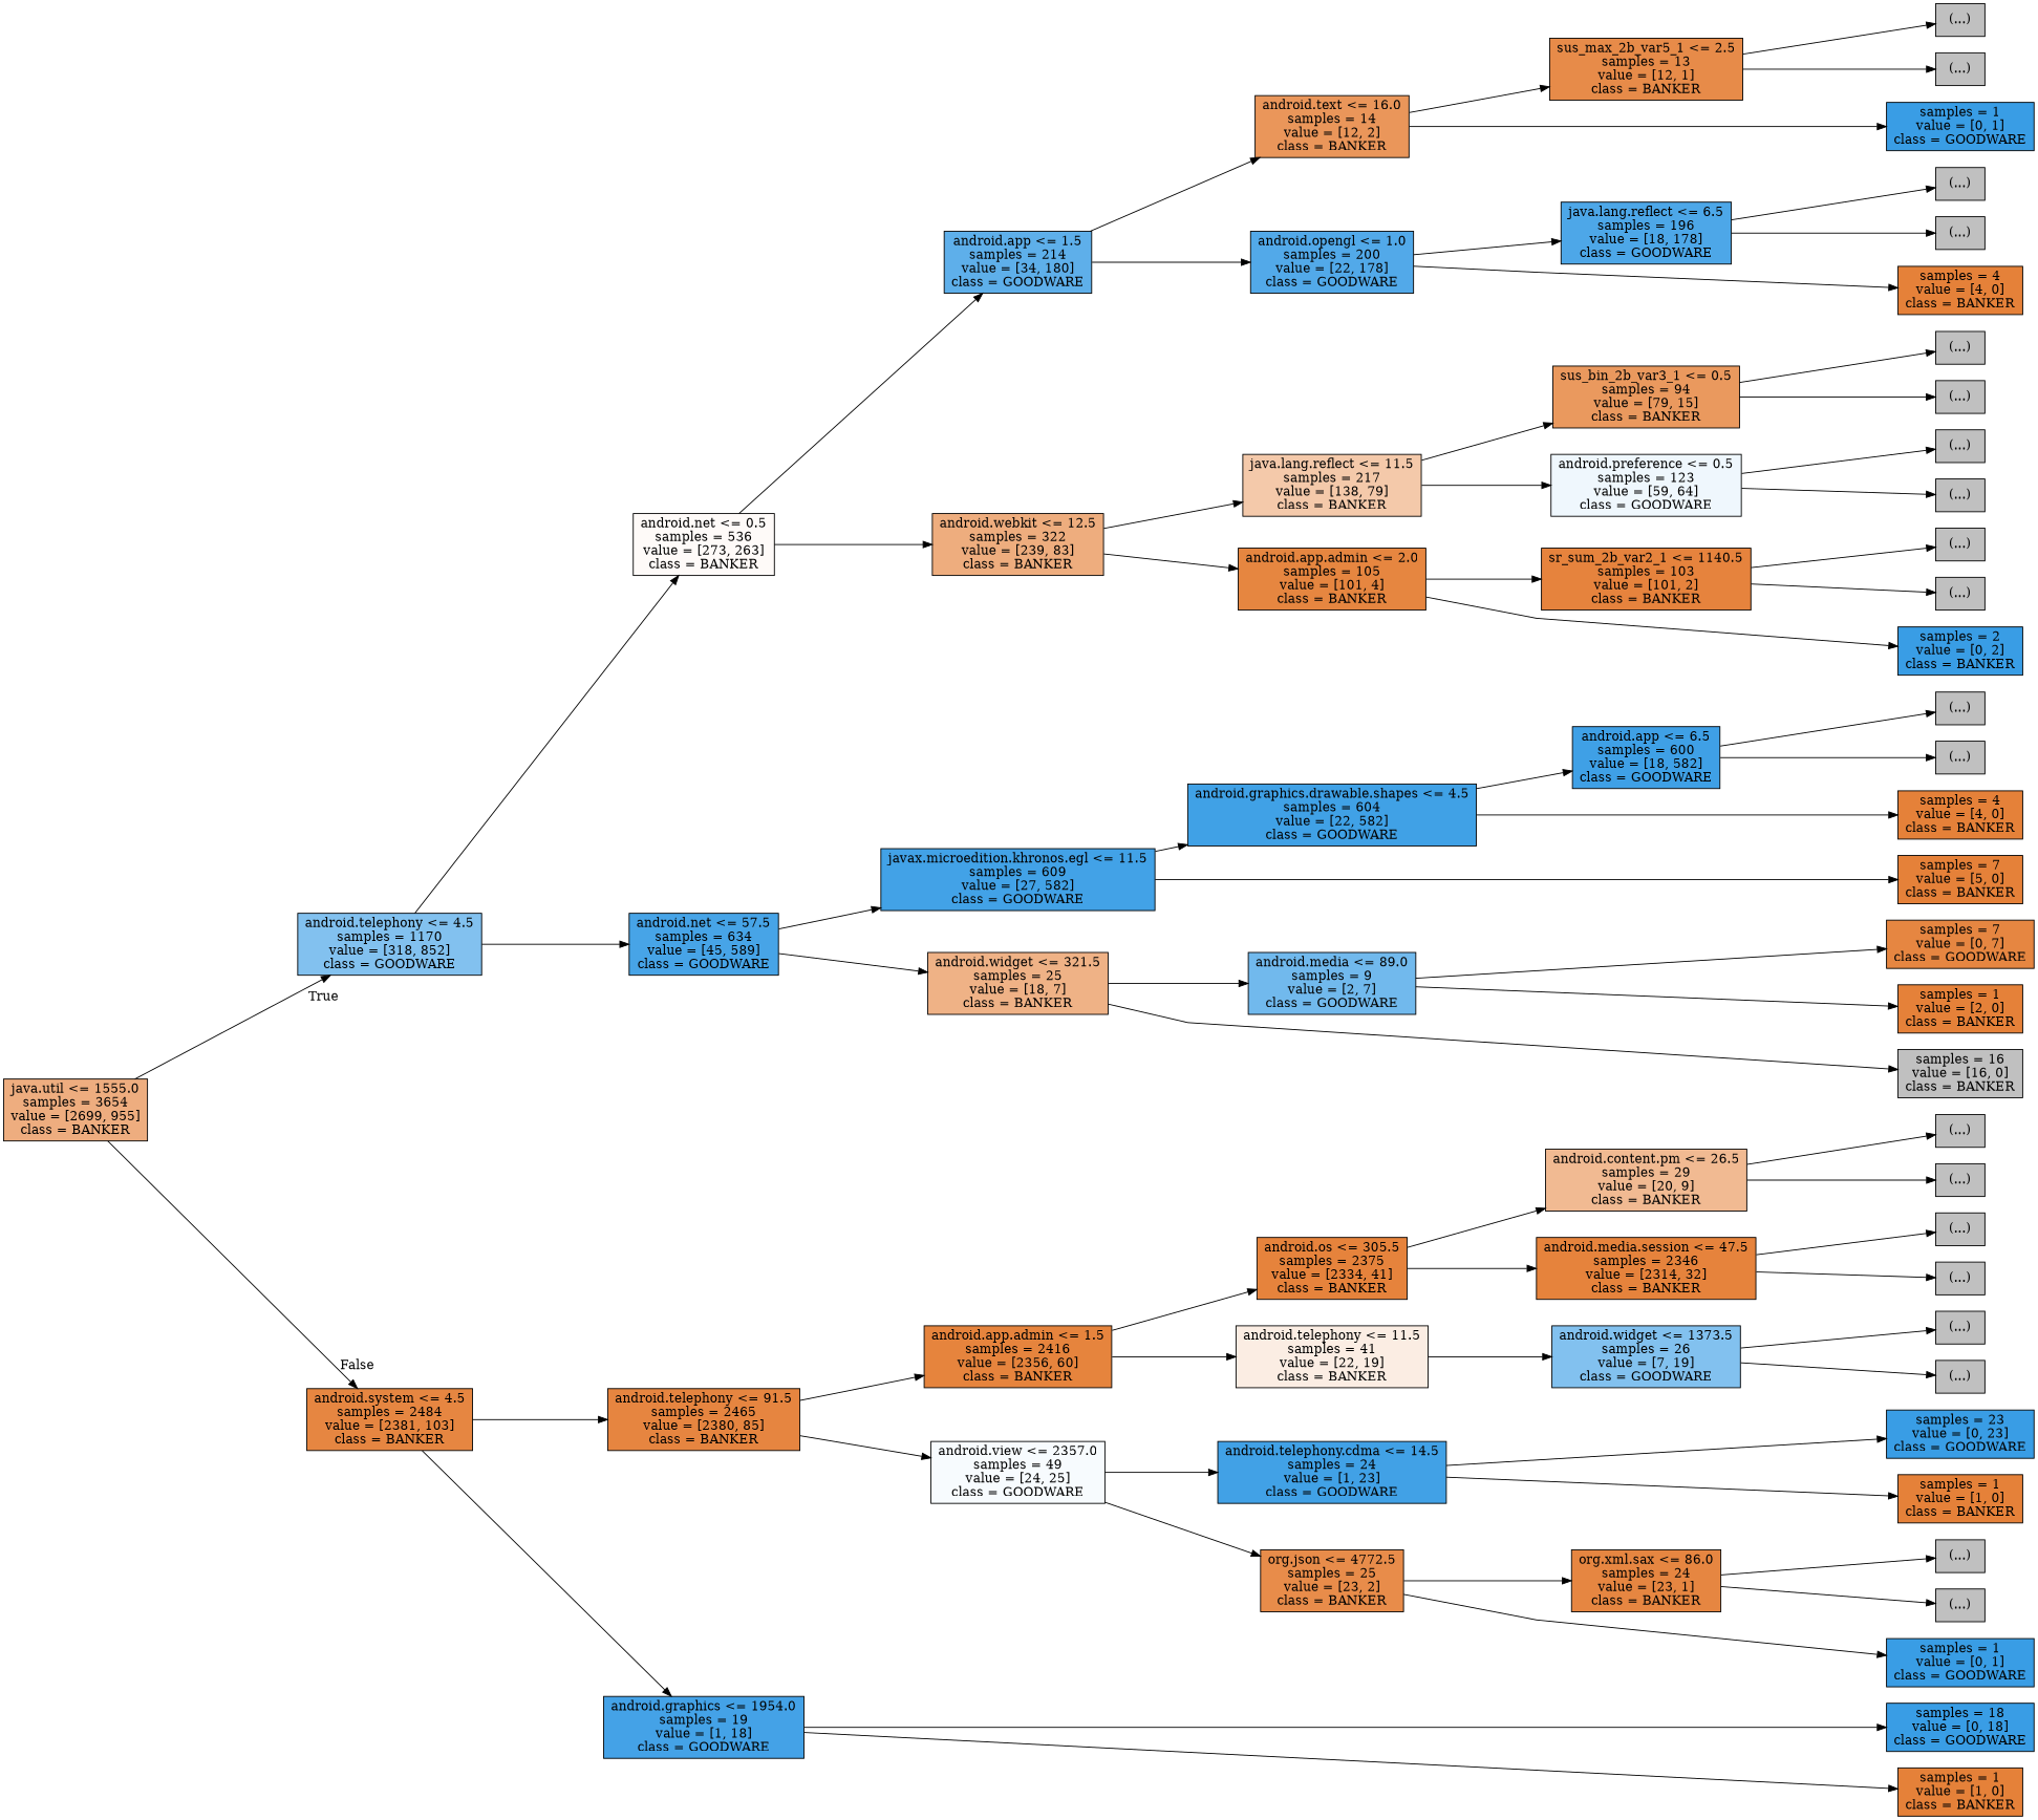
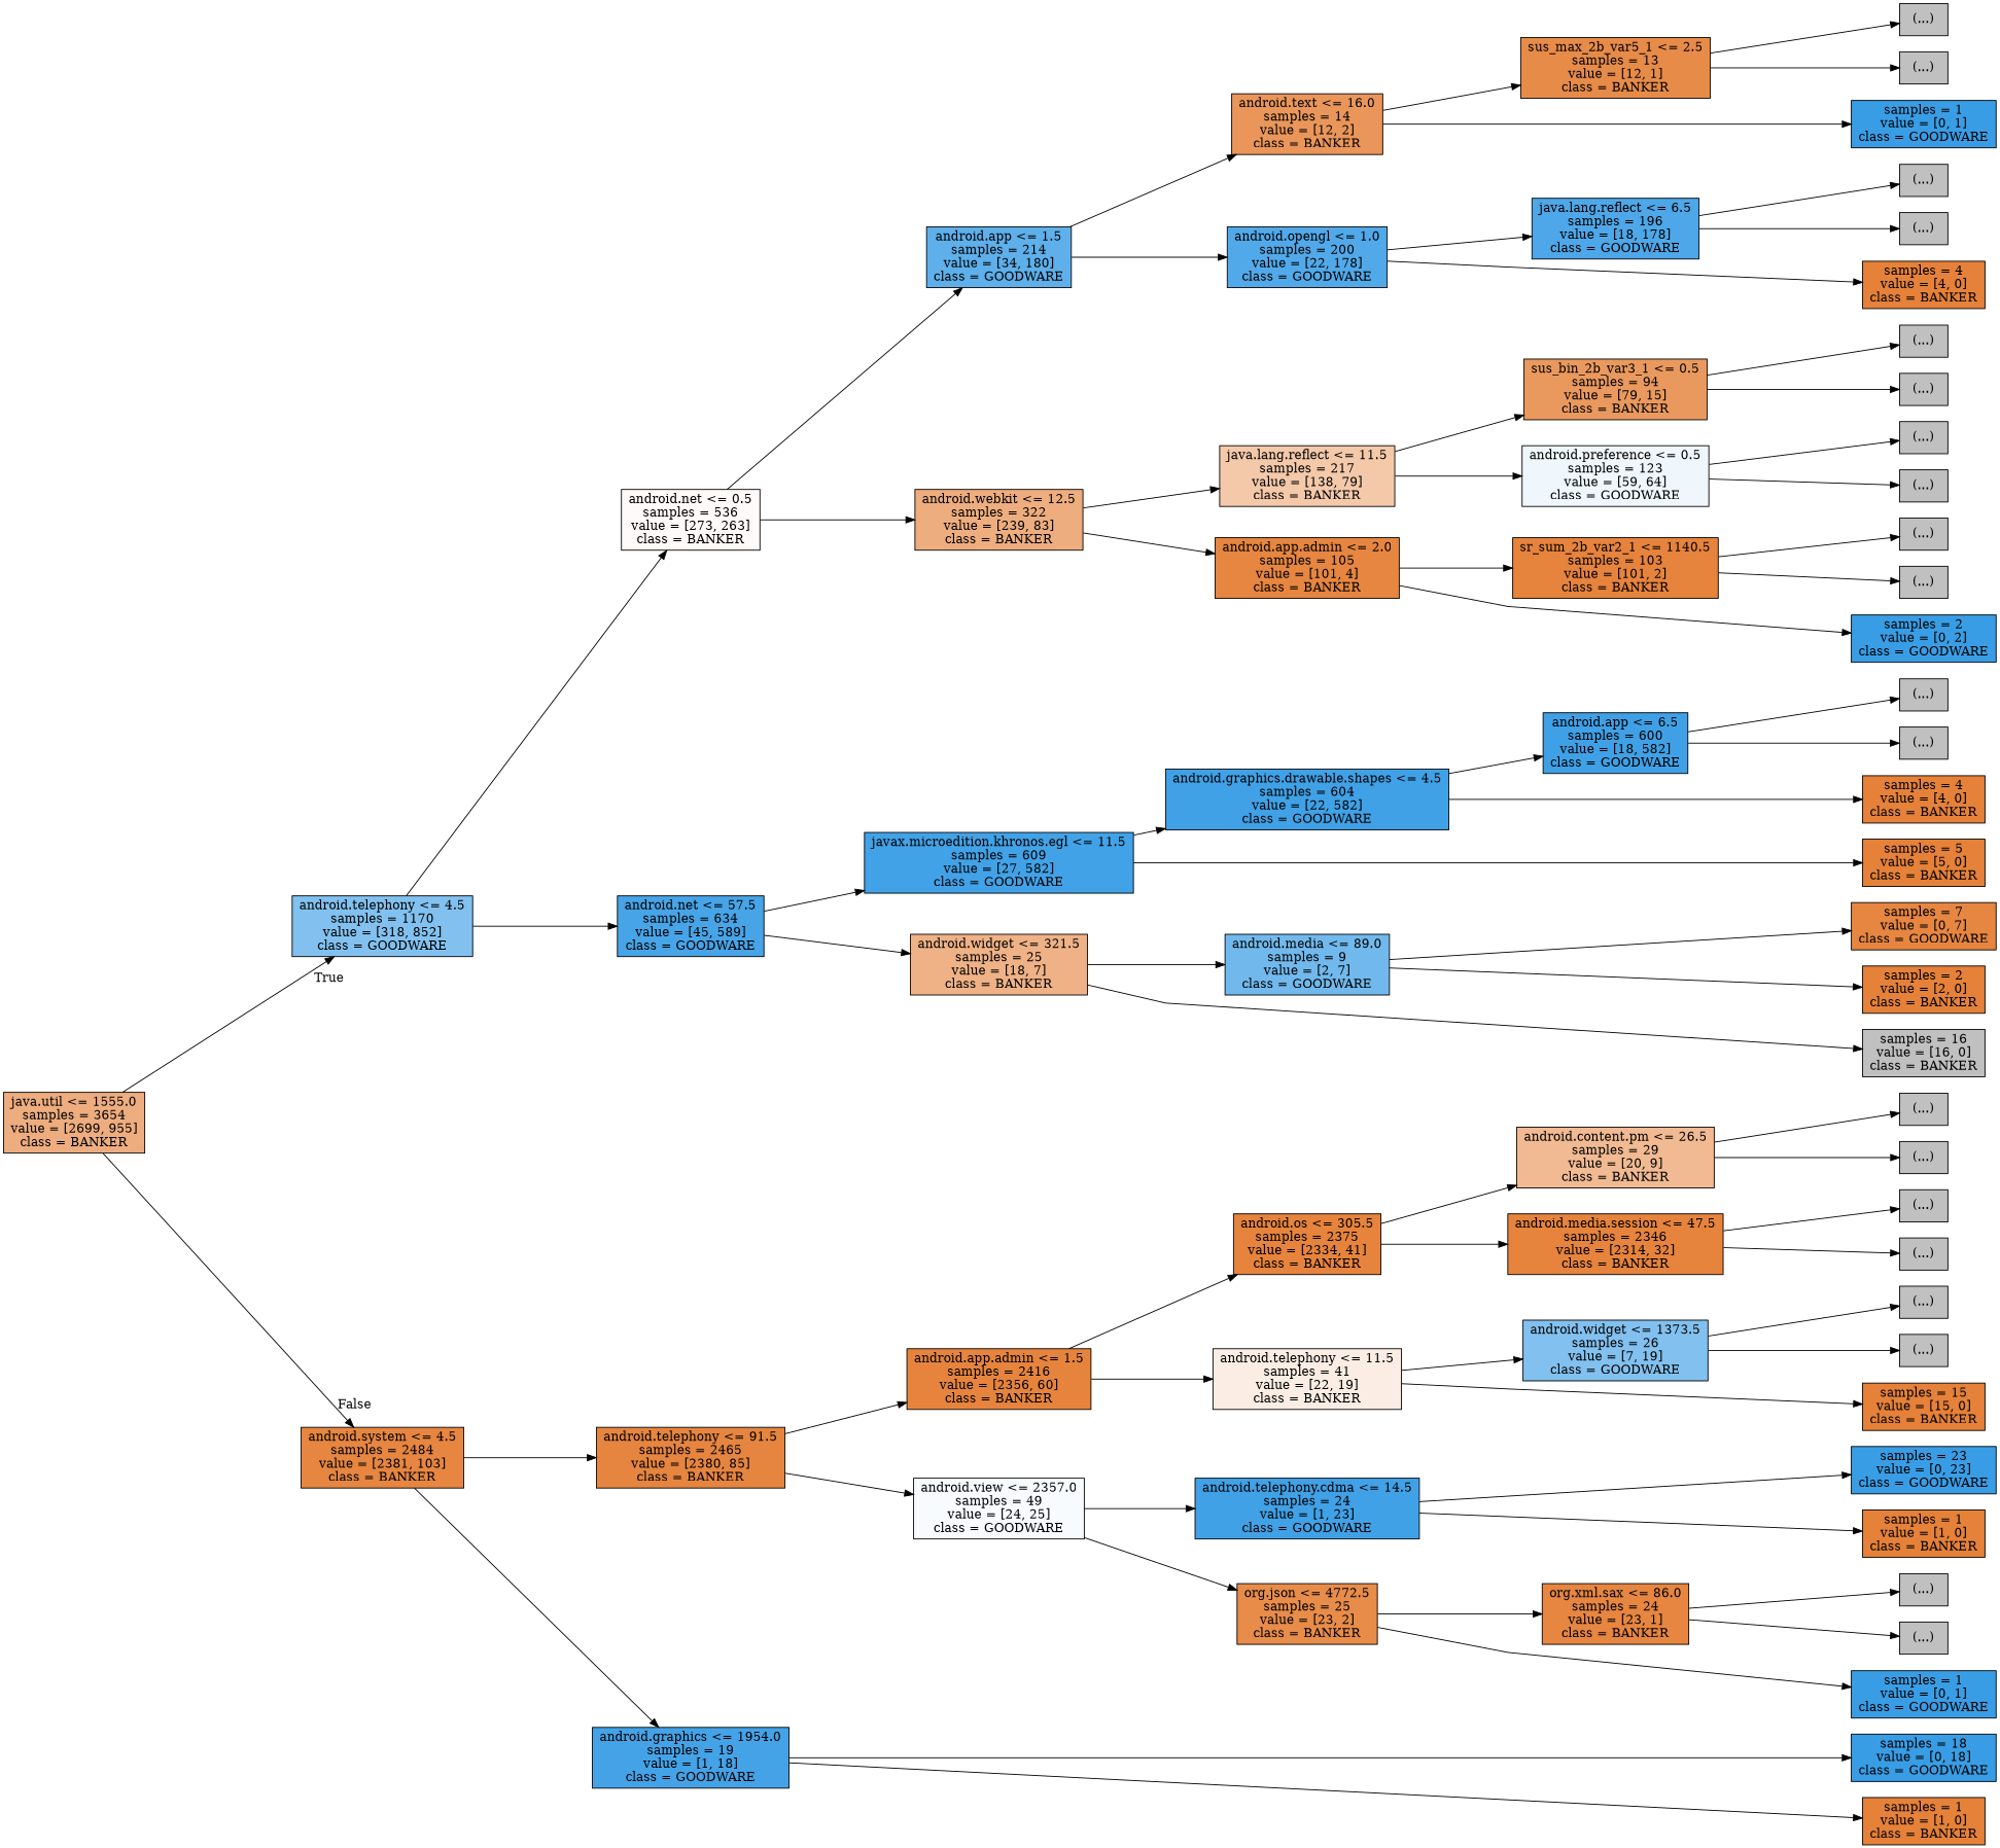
  digraph {
    rankdir=LR
    ranksep=equally
    splines=polyline
    node [color=black fillcolor="#C0C0C0" shape=box style=filled]
    n1 [fillcolor="#e58139a5" label="java.util <= 1555.0\nsamples = 3654\nvalue = [2699, 955]\nclass = BANKER"]
    n2 [fillcolor="#399de5a0" label="android.telephony <= 4.5\nsamples = 1170\nvalue = [318, 852]\nclass = GOODWARE"]
    n3 [fillcolor="#e58139f4" label="android.system <= 4.5\nsamples = 2484\nvalue = [2381, 103]\nclass = BANKER"]
    n4 [fillcolor="#e5813909" label="android.net <= 0.5\nsamples = 536\nvalue = [273, 263]\nclass = BANKER"]
    n5 [fillcolor="#399de5ec" label="android.net <= 57.5\nsamples = 634\nvalue = [45, 589]\nclass = GOODWARE"]
    n6 [fillcolor="#e58139f6" label="android.telephony <= 91.5\nsamples = 2465\nvalue = [2380, 85]\nclass = BANKER"]
    n7 [fillcolor="#399de5f1" label="android.graphics <= 1954.0\nsamples = 19\nvalue = [1, 18]\nclass = GOODWARE"]
    n8 [fillcolor="#399de5cf" label="android.app <= 1.5\nsamples = 214\nvalue = [34, 180]\nclass = GOODWARE"]
    n9 [fillcolor="#e58139a6" label="android.webkit <= 12.5\nsamples = 322\nvalue = [239, 83]\nclass = BANKER"]
    n10 [fillcolor="#399de5f3" label="javax.microedition.khronos.egl <= 11.5\nsamples = 609\nvalue = [27, 582]\nclass = GOODWARE"]
    n11 [fillcolor="#e581399c" label="android.widget <= 321.5\nsamples = 25\nvalue = [18, 7]\nclass = BANKER"]
    n12 [fillcolor="#e58139f9" label="android.app.admin <= 1.5\nsamples = 2416\nvalue = [2356, 60]\nclass = BANKER"]
    n13 [fillcolor="#399de50a" label="android.view <= 2357.0\nsamples = 49\nvalue = [24, 25]\nclass = GOODWARE"]
    n14 [fillcolor="#e58139d4" label="android.text <= 16.0\nsamples = 14\nvalue = [12, 2]\nclass = BANKER"]
    n15 [fillcolor="#399de5df" label="android.opengl <= 1.0\nsamples = 200\nvalue = [22, 178]\nclass = GOODWARE"]
    n16 [fillcolor="#e581396d" label="java.lang.reflect <= 11.5\nsamples = 217\nvalue = [138, 79]\nclass = BANKER"]
    n17 [fillcolor="#e58139f5" label="android.app.admin <= 2.0\nsamples = 105\nvalue = [101, 4]\nclass = BANKER"]
    n18 [fillcolor="#399de5f5" label="android.graphics.drawable.shapes <= 4.5\nsamples = 604\nvalue = [22, 582]\nclass = GOODWARE"]
    n19 [fillcolor="#399de5b6" label="android.media <= 89.0\nsamples = 9\nvalue = [2, 7]\nclass = GOODWARE"]
    n20 [fillcolor="#e58139fb" label="android.os <= 305.5\nsamples = 2375\nvalue = [2334, 41]\nclass = BANKER"]
    n21 [fillcolor="#e5813923" label="android.telephony <= 11.5\nsamples = 41\nvalue = [22, 19]\nclass = BANKER"]
    n22 [fillcolor="#399de5f4" label="android.telephony.cdma <= 14.5\nsamples = 24\nvalue = [1, 23]\nclass = GOODWARE"]
    n23 [fillcolor="#e58139e9" label="org.json <= 4772.5\nsamples = 25\nvalue = [23, 2]\nclass = BANKER"]
    n24 [fillcolor="#e58139ea" label="sus_max_2b_var5_1 <= 2.5\nsamples = 13\nvalue = [12, 1]\nclass = BANKER"]
    n25 [fillcolor="#399de5e5" label="java.lang.reflect <= 6.5\nsamples = 196\nvalue = [18, 178]\nclass = GOODWARE"]
    n26 [fillcolor="#e58139cf" label="sus_bin_2b_var3_1 <= 0.5\nsamples = 94\nvalue = [79, 15]\nclass = BANKER"]
    n27 [fillcolor="#399de514" label="android.preference <= 0.5\nsamples = 123\nvalue = [59, 64]\nclass = GOODWARE"]
    n28 [fillcolor="#e58139fa" label="sr_sum_2b_var2_1 <= 1140.5\nsamples = 103\nvalue = [101, 2]\nclass = BANKER"]
    n29 [fillcolor="#399de5f7" label="android.app <= 6.5\nsamples = 600\nvalue = [18, 582]\nclass = GOODWARE"]
    n30 [fillcolor="#e581398c" label="android.content.pm <= 26.5\nsamples = 29\nvalue = [20, 9]\nclass = BANKER"]
    n31 [fillcolor="#e58139fb" label="android.media.session <= 47.5\nsamples = 2346\nvalue = [2314, 32]\nclass = BANKER"]
    n32 [fillcolor="#399de5a1" label="android.widget <= 1373.5\nsamples = 26\nvalue = [7, 19]\nclass = GOODWARE"]
    n33 [fillcolor="#e58139f4" label="org.xml.sax <= 86.0\nsamples = 24\nvalue = [23, 1]\nclass = BANKER"]
    n34 [label="(...)"]
    n35 [label="(...)"]
    n36 [fillcolor="#399de5ff" label="samples = 1\nvalue = [0, 1]\nclass = GOODWARE"]
    n37 [label="(...)"]
    n38 [label="(...)"]
    n39 [fillcolor="#e58139ff" label="samples = 4\nvalue = [4, 0]\nclass = BANKER"]
    n40 [label="(...)"]
    n41 [label="(...)"]
    n42 [label="(...)"]
    n43 [label="(...)"]
    n44 [label="(...)"]
    n45 [label="(...)"]
-   n46 [fillcolor="#399de5ff" label="samples = 2\nvalue = [0, 2]\nclass = BANKER"]
+   n46 [fillcolor="#399de5ff" label="samples = 2\nvalue = [0, 2]\nclass = GOODWARE"]
    n47 [label="(...)"]
    n48 [label="(...)"]
    n49 [fillcolor="#e58139ff" label="samples = 4\nvalue = [4, 0]\nclass = BANKER"]
-   n50 [fillcolor="#e58139ff" label="samples = 7\nvalue = [5, 0]\nclass = BANKER"]
+   n50 [fillcolor="#e58139ff" label="samples = 5\nvalue = [5, 0]\nclass = BANKER"]
    n51 [fillcolor="#e58139f4" label="samples = 7\nvalue = [0, 7]\nclass = GOODWARE"]
-   n52 [fillcolor="#e58139ff" label="samples = 1\nvalue = [2, 0]\nclass = BANKER"]
+   n52 [fillcolor="#e58139ff" label="samples = 2\nvalue = [2, 0]\nclass = BANKER"]
    n53 [label="samples = 16\nvalue = [16, 0]\nclass = BANKER"]
    n54 [label="(...)"]
    n55 [label="(...)"]
    n56 [label="(...)"]
    n57 [label="(...)"]
+   n58 [fillcolor="#e58139ff" label="samples = 15\nvalue = [15, 0]\nclass = BANKER"]
    n59 [label="(...)"]
    n60 [label="(...)"]
    n61 [fillcolor="#399de5ff" label="samples = 23\nvalue = [0, 23]\nclass = GOODWARE"]
    n62 [fillcolor="#e58139ff" label="samples = 1\nvalue = [1, 0]\nclass = BANKER"]
    n63 [label="(...)"]
    n64 [label="(...)"]
    n65 [fillcolor="#399de5ff" label="samples = 1\nvalue = [0, 1]\nclass = GOODWARE"]
    n66 [fillcolor="#399de5ff" label="samples = 18\nvalue = [0, 18]\nclass = GOODWARE"]
    n67 [fillcolor="#e58139ff" label="samples = 1\nvalue = [1, 0]\nclass = BANKER"]
    subgraph sub_1 {
      rank=same
      n1
    }
    subgraph sub_2 {
      rank=same
      n2
      n3
    }
    subgraph sub_3 {
      rank=same
      n4
      n5
      n6
      n7
    }
    subgraph sub_4 {
      rank=same
      n8
      n9
      n10
      n11
      n12
      n13
    }
    subgraph sub_5 {
      rank=same
      n14
      n15
      n16
      n17
      n18
      n19
      n20
      n21
      n22
      n23
    }
    subgraph sub_6 {
      rank=same
      n24
      n25
      n26
      n27
      n28
      n29
      n30
      n31
      n32
      n33
    }
    subgraph sub_7 {
      rank=same
      n34
      n35
      n36
      n37
      n38
      n39
      n40
      n41
      n42
      n43
      n44
      n45
      n46
      n47
      n48
      n49
      n50
      n51
      n52
      n53
      n54
      n55
      n56
      n57
+     n58
      n59
      n60
      n61
      n62
      n63
      n64
      n65
      n66
      n67
    }
    n1 -> n2 [headlabel=True labelangle=45 labeldistance=2.5]
    n1 -> n3 [headlabel=False labelangle=-45 labeldistance=2.5]
    n2 -> n4
    n2 -> n5
    n3 -> n6
    n3 -> n7
    n4 -> n8
    n4 -> n9
    n5 -> n10
    n5 -> n11
    n6 -> n12
    n6 -> n13
    n7 -> n66
    n7 -> n67
    n8 -> n14
    n8 -> n15
    n9 -> n16
    n9 -> n17
    n10 -> n18
    n10 -> n50
    n11 -> n19
    n11 -> n53
    n12 -> n20
    n12 -> n21
    n13 -> n22
    n13 -> n23
    n14 -> n24
    n14 -> n36
    n15 -> n25
    n15 -> n39
    n16 -> n26
    n16 -> n27
    n17 -> n28
    n17 -> n46
    n18 -> n29
    n18 -> n49
    n19 -> n51
    n19 -> n52
    n20 -> n30
    n20 -> n31
    n21 -> n32
+   n21 -> n58
    n22 -> n61
    n22 -> n62
    n23 -> n33
    n23 -> n65
    n24 -> n34
    n24 -> n35
    n25 -> n37
    n25 -> n38
    n26 -> n40
    n26 -> n41
    n27 -> n42
    n27 -> n43
    n28 -> n44
    n28 -> n45
    n29 -> n47
    n29 -> n48
    n30 -> n54
    n30 -> n55
    n31 -> n56
    n31 -> n57
    n32 -> n59
    n32 -> n60
    n33 -> n63
    n33 -> n64
  }
